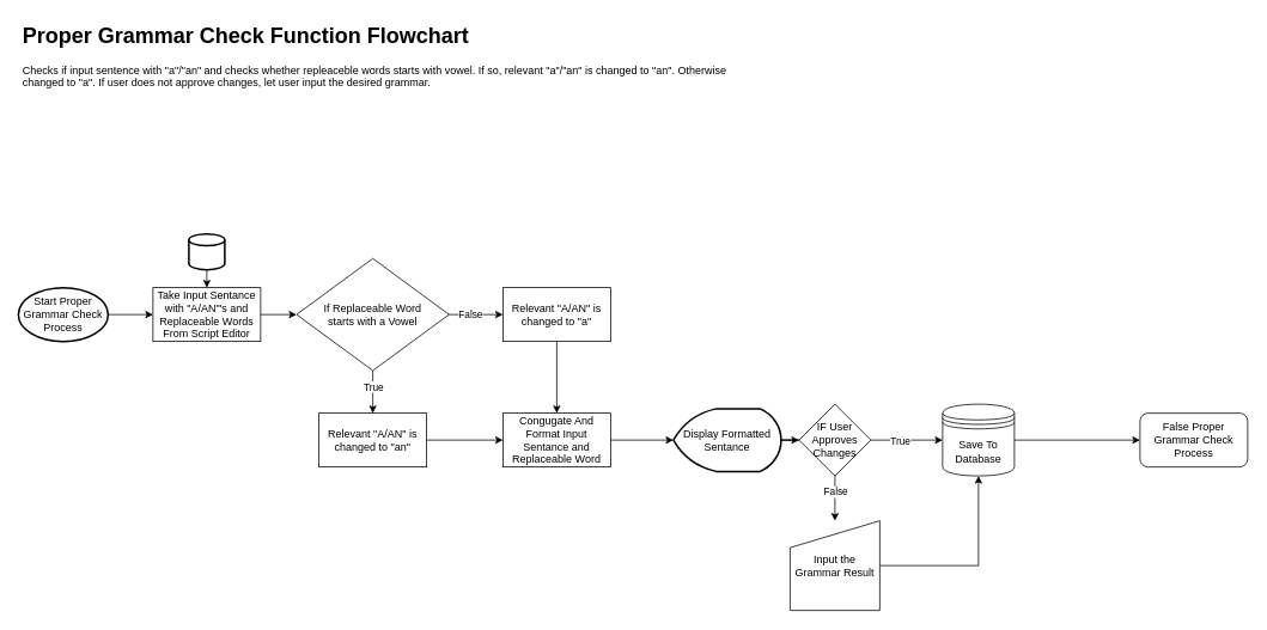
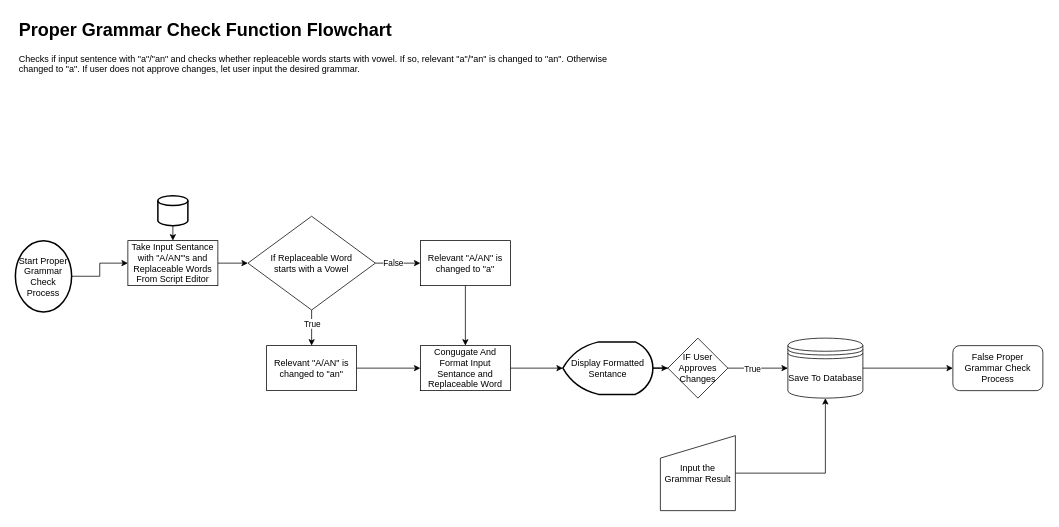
  <mxCell id="0" />
  <mxCell id="1" parent="0" />
  <mxCell id="2" style="edgeStyle=orthogonalEdgeStyle;rounded=0;orthogonalLoop=1;jettySize=auto;html=1;entryX=0;entryY=0.5;entryDx=0;entryDy=0;" parent="1" source="3" target="5" edge="1"><mxGeometry relative="1" as="geometry"><mxPoint x="190" y="350" as="targetPoint" /></mxGeometry></mxCell>
- <mxCell id="3" value="Start Proper Grammar Check Process" style="strokeWidth=2;html=1;shape=mxgraph.flowchart.start_1;whiteSpace=wrap;" parent="1" vertex="1"><mxGeometry x="20" y="320" width="100" height="60" as="geometry" /></mxCell>
+ <mxCell id="3" value="Start Proper Grammar Check Process" style="strokeWidth=2;html=1;shape=mxgraph.flowchart.start_1;whiteSpace=wrap;" parent="1" vertex="1"><mxGeometry x="20" y="320" width="75" height="95" as="geometry" /></mxCell>
  <mxCell id="4" style="edgeStyle=orthogonalEdgeStyle;rounded=0;orthogonalLoop=1;jettySize=auto;html=1;entryX=0;entryY=0.5;entryDx=0;entryDy=0;" parent="1" source="5" target="12" edge="1"><mxGeometry relative="1" as="geometry"><mxPoint x="330" y="350" as="targetPoint" /></mxGeometry></mxCell>
  <mxCell id="5" value="Take Input Sentance with &quot;A/AN&quot;'s and Replaceable Words From Script Editor" style="whiteSpace=wrap;html=1;" parent="1" vertex="1"><mxGeometry x="170" y="320" width="120" height="60" as="geometry" /></mxCell>
  <mxCell id="6" style="edgeStyle=orthogonalEdgeStyle;rounded=0;orthogonalLoop=1;jettySize=auto;html=1;exitX=0.5;exitY=1;exitDx=0;exitDy=0;exitPerimeter=0;entryX=0.5;entryY=0;entryDx=0;entryDy=0;" parent="1" source="7" target="5" edge="1"><mxGeometry relative="1" as="geometry" /></mxCell>
  <mxCell id="7" value="" style="strokeWidth=2;html=1;shape=mxgraph.flowchart.database;whiteSpace=wrap;" parent="1" vertex="1"><mxGeometry x="210" y="260" width="40" height="40" as="geometry" /></mxCell>
  <mxCell id="8" style="edgeStyle=orthogonalEdgeStyle;rounded=0;orthogonalLoop=1;jettySize=auto;html=1;entryX=0;entryY=0.5;entryDx=0;entryDy=0;" parent="1" source="12" target="16" edge="1"><mxGeometry relative="1" as="geometry"><mxPoint x="650" y="350" as="targetPoint" /><Array as="points" /></mxGeometry></mxCell>
  <mxCell id="9" value="False" style="edgeLabel;html=1;align=center;verticalAlign=middle;resizable=0;points=[];" parent="8" vertex="1" connectable="0"><mxGeometry x="-0.221" y="1" relative="1" as="geometry"><mxPoint as="offset" /></mxGeometry></mxCell>
  <mxCell id="10" style="edgeStyle=orthogonalEdgeStyle;rounded=0;orthogonalLoop=1;jettySize=auto;html=1;exitX=0.5;exitY=1;exitDx=0;exitDy=0;entryX=0.5;entryY=0;entryDx=0;entryDy=0;" parent="1" source="12" target="14" edge="1"><mxGeometry relative="1" as="geometry"><mxPoint x="415" y="500" as="targetPoint" /></mxGeometry></mxCell>
  <mxCell id="11" value="True" style="edgeLabel;html=1;align=center;verticalAlign=middle;resizable=0;points=[];" parent="10" vertex="1" connectable="0"><mxGeometry x="0.322" relative="1" as="geometry"><mxPoint y="-13" as="offset" /></mxGeometry></mxCell>
  <mxCell id="12" value="If Replaceable Word&lt;br&gt;starts with a Vowel" style="rhombus;whiteSpace=wrap;html=1;" parent="1" vertex="1"><mxGeometry x="330" y="287.5" width="170" height="125" as="geometry" /></mxCell>
  <mxCell id="13" style="edgeStyle=orthogonalEdgeStyle;rounded=0;orthogonalLoop=1;jettySize=auto;html=1;exitX=1;exitY=0.5;exitDx=0;exitDy=0;entryX=0;entryY=0.5;entryDx=0;entryDy=0;" parent="1" source="14" target="18" edge="1"><mxGeometry relative="1" as="geometry" /></mxCell>
  <mxCell id="14" value="Relevant &quot;A/AN&quot; is changed to &quot;an&quot;" style="rounded=0;whiteSpace=wrap;html=1;" parent="1" vertex="1"><mxGeometry x="355" y="460" width="120" height="60" as="geometry" /></mxCell>
  <mxCell id="15" style="edgeStyle=orthogonalEdgeStyle;rounded=0;orthogonalLoop=1;jettySize=auto;html=1;exitX=0.5;exitY=1;exitDx=0;exitDy=0;" parent="1" source="16" target="18" edge="1"><mxGeometry relative="1" as="geometry" /></mxCell>
  <mxCell id="16" value="Relevant &quot;A/AN&quot; is changed to &quot;a&quot;" style="rounded=0;whiteSpace=wrap;html=1;" parent="1" vertex="1"><mxGeometry x="560" y="320" width="120" height="60" as="geometry" /></mxCell>
  <mxCell id="17" style="edgeStyle=orthogonalEdgeStyle;rounded=0;orthogonalLoop=1;jettySize=auto;html=1;" parent="1" source="18" target="20" edge="1"><mxGeometry relative="1" as="geometry" /></mxCell>
  <mxCell id="18" value="Congugate And Format Input Sentance and Replaceable Word" style="rounded=0;whiteSpace=wrap;html=1;" parent="1" vertex="1"><mxGeometry x="560" y="460" width="120" height="60" as="geometry" /></mxCell>
  <mxCell id="19" style="edgeStyle=orthogonalEdgeStyle;rounded=0;orthogonalLoop=1;jettySize=auto;html=1;" parent="1" source="20" target="25" edge="1"><mxGeometry relative="1" as="geometry" /></mxCell>
  <mxCell id="20" value="Display Formatted Sentance" style="strokeWidth=2;html=1;shape=mxgraph.flowchart.display;whiteSpace=wrap;" parent="1" vertex="1"><mxGeometry x="750" y="455" width="120" height="70" as="geometry" /></mxCell>
  <mxCell id="21" style="edgeStyle=orthogonalEdgeStyle;rounded=0;orthogonalLoop=1;jettySize=auto;html=1;exitX=1;exitY=0.5;exitDx=0;exitDy=0;" parent="1" source="25" target="30" edge="1"><mxGeometry relative="1" as="geometry"><mxPoint x="1145" y="490" as="targetPoint" /></mxGeometry></mxCell>
  <mxCell id="22" value="True" style="edgeLabel;html=1;align=center;verticalAlign=middle;resizable=0;points=[];" parent="21" vertex="1" connectable="0"><mxGeometry x="-0.197" relative="1" as="geometry"><mxPoint as="offset" /></mxGeometry></mxCell>
- <mxCell id="23" style="edgeStyle=orthogonalEdgeStyle;rounded=0;orthogonalLoop=1;jettySize=auto;html=1;exitX=0.5;exitY=1;exitDx=0;exitDy=0;entryX=0.5;entryY=0;entryDx=0;entryDy=0;" parent="1" source="25" target="27" edge="1"><mxGeometry relative="1" as="geometry"><mxPoint x="820" y="600" as="targetPoint" /></mxGeometry></mxCell>
- <mxCell id="24" value="False" style="edgeLabel;html=1;align=center;verticalAlign=middle;resizable=0;points=[];" parent="23" vertex="1" connectable="0"><mxGeometry x="-0.33" relative="1" as="geometry"><mxPoint as="offset" /></mxGeometry></mxCell>
  <mxCell id="25" value="IF User Approves&lt;br&gt;Changes" style="rhombus;whiteSpace=wrap;html=1;" parent="1" vertex="1"><mxGeometry x="890" y="450" width="80" height="80" as="geometry" /></mxCell>
  <mxCell id="26" style="edgeStyle=orthogonalEdgeStyle;rounded=0;orthogonalLoop=1;jettySize=auto;html=1;entryX=0.5;entryY=1;entryDx=0;entryDy=0;" parent="1" source="27" target="30" edge="1"><mxGeometry relative="1" as="geometry" /></mxCell>
  <mxCell id="27" value="Input the Grammar Result" style="shape=manualInput;whiteSpace=wrap;html=1;" parent="1" vertex="1"><mxGeometry x="880" y="580" width="100" height="100" as="geometry" /></mxCell>
  <mxCell id="28" value="False Proper Grammar Check Process" style="rounded=1;whiteSpace=wrap;html=1;" parent="1" vertex="1"><mxGeometry x="1270" y="460" width="120" height="60" as="geometry" /></mxCell>
  <mxCell id="29" style="edgeStyle=orthogonalEdgeStyle;rounded=0;orthogonalLoop=1;jettySize=auto;html=1;exitX=1;exitY=0.5;exitDx=0;exitDy=0;entryX=0;entryY=0.5;entryDx=0;entryDy=0;" parent="1" source="30" target="28" edge="1"><mxGeometry relative="1" as="geometry" /></mxCell>
- <mxCell id="30" value="Save To Database" style="shape=datastore;whiteSpace=wrap;html=1;" parent="1" vertex="1"><mxGeometry x="1050" y="450" width="80" height="80" as="geometry" /></mxCell>
+ <mxCell id="30" value="Save To Database" style="shape=datastore;whiteSpace=wrap;html=1;" parent="1" vertex="1"><mxGeometry x="1050" y="450" width="100" height="80" as="geometry" /></mxCell>
  <mxCell id="31" value="&lt;h1&gt;Proper Grammar Check Function Flowchart&lt;/h1&gt;&lt;p&gt;Checks if input sentence with &quot;a&quot;/&quot;an&quot; and checks whether repleaceble words starts with vowel. If so, relevant &quot;a&quot;/&quot;an&quot; is changed to &quot;an&quot;. Otherwise changed to &quot;a&quot;. If user does not approve changes, let user input the desired grammar.&lt;/p&gt;" style="text;html=1;strokeColor=none;fillColor=none;spacing=5;spacingTop=-20;whiteSpace=wrap;overflow=hidden;rounded=0;" vertex="1" parent="1"><mxGeometry x="20" y="20" width="830" height="120" as="geometry" /></mxCell>
